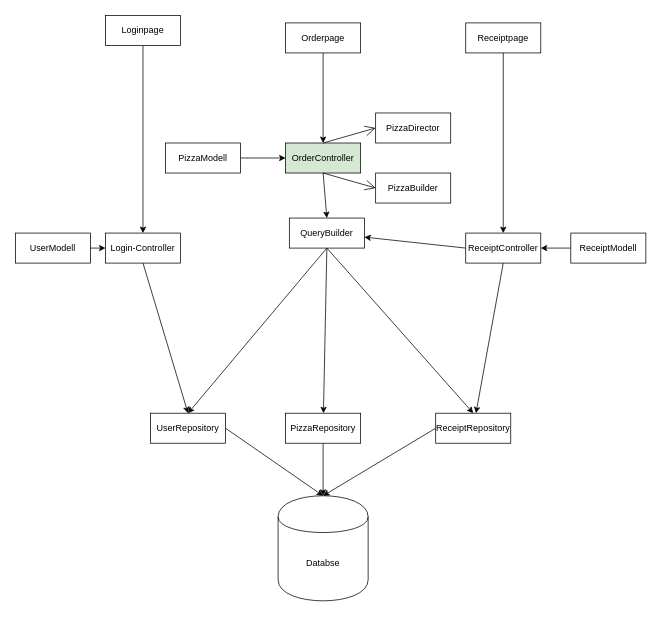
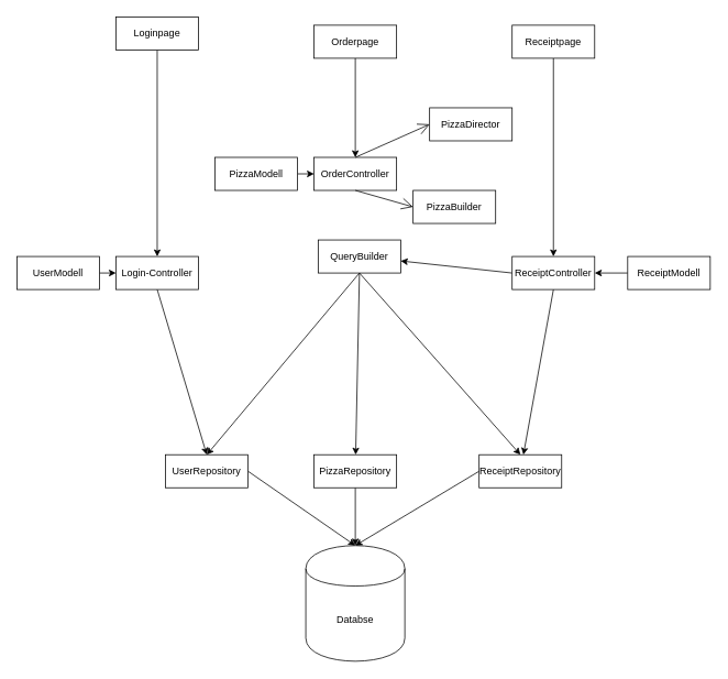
  <mxCell id="0" />
  <mxCell id="1" parent="0" />
  <mxCell id="2" value="Databse" style="shape=cylinder;whiteSpace=wrap;html=1;boundedLbl=1;backgroundOutline=1;" vertex="1" parent="1"><mxGeometry x="370" y="660" width="120" height="140" as="geometry" /></mxCell>
  <mxCell id="3" style="edgeStyle=none;html=1;exitX=0.5;exitY=1;exitDx=0;exitDy=0;entryX=0.5;entryY=0;entryDx=0;entryDy=0;" edge="1" parent="1" source="4" target="22"><mxGeometry relative="1" as="geometry" /></mxCell>
  <mxCell id="4" value="Loginpage" style="whiteSpace=wrap;html=1;align=center;" vertex="1" parent="1"><mxGeometry x="140" y="20" width="100" height="40" as="geometry" /></mxCell>
  <mxCell id="5" style="edgeStyle=none;html=1;exitX=0.5;exitY=1;exitDx=0;exitDy=0;entryX=0.5;entryY=0;entryDx=0;entryDy=0;" edge="1" parent="1" source="6" target="24"><mxGeometry relative="1" as="geometry" /></mxCell>
  <mxCell id="6" value="Orderpage" style="whiteSpace=wrap;html=1;align=center;" vertex="1" parent="1"><mxGeometry x="380" y="30" width="100" height="40" as="geometry" /></mxCell>
  <mxCell id="7" style="edgeStyle=none;html=1;exitX=0.5;exitY=1;exitDx=0;exitDy=0;entryX=0.5;entryY=0;entryDx=0;entryDy=0;" edge="1" parent="1" source="8" target="27"><mxGeometry relative="1" as="geometry" /></mxCell>
  <mxCell id="8" value="Receiptpage" style="whiteSpace=wrap;html=1;align=center;" vertex="1" parent="1"><mxGeometry x="620" y="30" width="100" height="40" as="geometry" /></mxCell>
  <mxCell id="9" style="edgeStyle=none;html=1;exitX=1;exitY=0.5;exitDx=0;exitDy=0;entryX=0.5;entryY=0;entryDx=0;entryDy=0;" edge="1" parent="1" source="10" target="2"><mxGeometry relative="1" as="geometry" /></mxCell>
  <mxCell id="10" value="UserRepository" style="whiteSpace=wrap;html=1;align=center;" vertex="1" parent="1"><mxGeometry x="200" y="550" width="100" height="40" as="geometry" /></mxCell>
  <mxCell id="11" style="edgeStyle=none;html=1;exitX=0.5;exitY=1;exitDx=0;exitDy=0;entryX=0.5;entryY=0;entryDx=0;entryDy=0;" edge="1" parent="1" source="12" target="2"><mxGeometry relative="1" as="geometry" /></mxCell>
  <mxCell id="12" value="PizzaRepository" style="whiteSpace=wrap;html=1;align=center;" vertex="1" parent="1"><mxGeometry x="380" y="550" width="100" height="40" as="geometry" /></mxCell>
  <mxCell id="13" style="edgeStyle=none;html=1;exitX=0;exitY=0.5;exitDx=0;exitDy=0;" edge="1" parent="1" source="14"><mxGeometry relative="1" as="geometry"><mxPoint x="430" y="660" as="targetPoint" /></mxGeometry></mxCell>
  <mxCell id="14" value="ReceiptRepository" style="whiteSpace=wrap;html=1;align=center;" vertex="1" parent="1"><mxGeometry x="580" y="550" width="100" height="40" as="geometry" /></mxCell>
  <mxCell id="15" value="PizzaBuilder" style="whiteSpace=wrap;html=1;align=center;" vertex="1" parent="1"><mxGeometry x="500" y="230" width="100" height="40" as="geometry" /></mxCell>
  <mxCell id="16" style="edgeStyle=none;html=1;exitX=0.5;exitY=1;exitDx=0;exitDy=0;entryX=0.5;entryY=0;entryDx=0;entryDy=0;" edge="1" parent="1" source="19" target="10"><mxGeometry relative="1" as="geometry" /></mxCell>
  <mxCell id="17" style="edgeStyle=none;html=1;exitX=0.5;exitY=1;exitDx=0;exitDy=0;" edge="1" parent="1" source="19" target="12"><mxGeometry relative="1" as="geometry" /></mxCell>
  <mxCell id="18" style="edgeStyle=none;html=1;exitX=0.5;exitY=1;exitDx=0;exitDy=0;entryX=0.5;entryY=0;entryDx=0;entryDy=0;" edge="1" parent="1" source="19" target="14"><mxGeometry relative="1" as="geometry" /></mxCell>
  <mxCell id="19" value="QueryBuilder" style="whiteSpace=wrap;html=1;align=center;" vertex="1" parent="1"><mxGeometry x="385" y="290" width="100" height="40" as="geometry" /></mxCell>
- <mxCell id="20" value="PizzaDirector" style="whiteSpace=wrap;html=1;align=center;" vertex="1" parent="1"><mxGeometry x="500" y="150" width="100" height="40" as="geometry" /></mxCell>
+ <mxCell id="20" value="PizzaDirector" style="whiteSpace=wrap;html=1;align=center;" vertex="1" parent="1"><mxGeometry x="520" y="130" width="100" height="40" as="geometry" /></mxCell>
  <mxCell id="21" style="edgeStyle=none;html=1;exitX=0.5;exitY=1;exitDx=0;exitDy=0;entryX=0.5;entryY=0;entryDx=0;entryDy=0;" edge="1" parent="1" source="22" target="10"><mxGeometry relative="1" as="geometry" /></mxCell>
  <mxCell id="22" value="Login-Controller" style="whiteSpace=wrap;html=1;align=center;" vertex="1" parent="1"><mxGeometry x="140" y="310" width="100" height="40" as="geometry" /></mxCell>
- <mxCell id="23" style="edgeStyle=none;html=1;exitX=0.5;exitY=1;exitDx=0;exitDy=0;entryX=0.5;entryY=0;entryDx=0;entryDy=0;" edge="1" parent="1" source="24" target="19"><mxGeometry relative="1" as="geometry" /></mxCell>
- <mxCell id="24" value="OrderController" style="whiteSpace=wrap;html=1;align=center;fillColor=#d5e8d4;" vertex="1" parent="1"><mxGeometry x="380" y="190" width="100" height="40" as="geometry" /></mxCell>
+ <mxCell id="24" value="OrderController" style="whiteSpace=wrap;html=1;align=center;" vertex="1" parent="1"><mxGeometry x="380" y="190" width="100" height="40" as="geometry" /></mxCell>
  <mxCell id="25" style="edgeStyle=none;html=1;exitX=0;exitY=0.5;exitDx=0;exitDy=0;" edge="1" parent="1" source="27" target="19"><mxGeometry relative="1" as="geometry" /></mxCell>
  <mxCell id="26" style="edgeStyle=none;html=1;exitX=0.5;exitY=1;exitDx=0;exitDy=0;" edge="1" parent="1" source="27" target="14"><mxGeometry relative="1" as="geometry" /></mxCell>
  <mxCell id="27" value="ReceiptController" style="whiteSpace=wrap;html=1;align=center;" vertex="1" parent="1"><mxGeometry x="620" y="310" width="100" height="40" as="geometry" /></mxCell>
  <mxCell id="28" value="" style="endArrow=open;endFill=1;endSize=12;html=1;exitX=0.5;exitY=0;exitDx=0;exitDy=0;entryX=0;entryY=0.5;entryDx=0;entryDy=0;" edge="1" parent="1" source="24" target="20"><mxGeometry width="160" relative="1" as="geometry"><mxPoint x="360" y="280" as="sourcePoint" /><mxPoint x="520" y="280" as="targetPoint" /></mxGeometry></mxCell>
  <mxCell id="29" value="" style="endArrow=open;endFill=1;endSize=12;html=1;exitX=0.5;exitY=1;exitDx=0;exitDy=0;entryX=0;entryY=0.5;entryDx=0;entryDy=0;" edge="1" parent="1" source="24" target="15"><mxGeometry width="160" relative="1" as="geometry"><mxPoint x="480" y="210" as="sourcePoint" /><mxPoint x="490" y="200" as="targetPoint" /></mxGeometry></mxCell>
  <mxCell id="30" style="edgeStyle=none;html=1;exitX=0;exitY=0.5;exitDx=0;exitDy=0;entryX=1;entryY=0.5;entryDx=0;entryDy=0;" edge="1" parent="1" source="31" target="27"><mxGeometry relative="1" as="geometry" /></mxCell>
  <mxCell id="31" value="ReceiptModell" style="whiteSpace=wrap;html=1;align=center;" vertex="1" parent="1"><mxGeometry x="760" y="310" width="100" height="40" as="geometry" /></mxCell>
  <mxCell id="32" style="edgeStyle=none;html=1;exitX=1;exitY=0.5;exitDx=0;exitDy=0;entryX=0;entryY=0.5;entryDx=0;entryDy=0;" edge="1" parent="1" source="33" target="24"><mxGeometry relative="1" as="geometry" /></mxCell>
- <mxCell id="33" value="PizzaModell" style="whiteSpace=wrap;html=1;align=center;" vertex="1" parent="1"><mxGeometry x="220" y="190" width="100" height="40" as="geometry" /></mxCell>
+ <mxCell id="33" value="PizzaModell" style="whiteSpace=wrap;html=1;align=center;" vertex="1" parent="1"><mxGeometry x="260" y="190" width="100" height="40" as="geometry" /></mxCell>
  <mxCell id="34" style="edgeStyle=none;html=1;exitX=1;exitY=0.5;exitDx=0;exitDy=0;entryX=0;entryY=0.5;entryDx=0;entryDy=0;" edge="1" parent="1" source="35" target="22"><mxGeometry relative="1" as="geometry" /></mxCell>
  <mxCell id="35" value="UserModell" style="whiteSpace=wrap;html=1;align=center;" vertex="1" parent="1"><mxGeometry y="310" width="100" height="40" as="geometry" x="20" /></mxCell>
